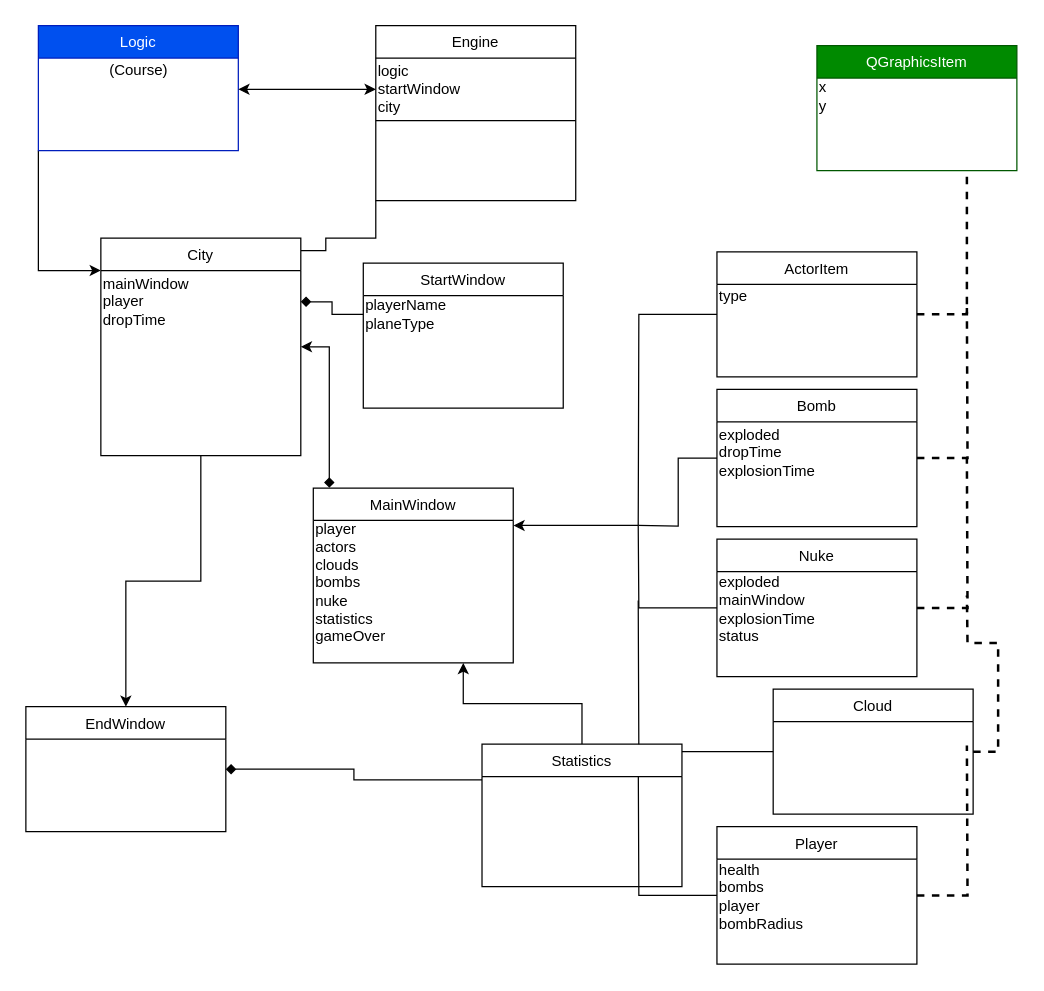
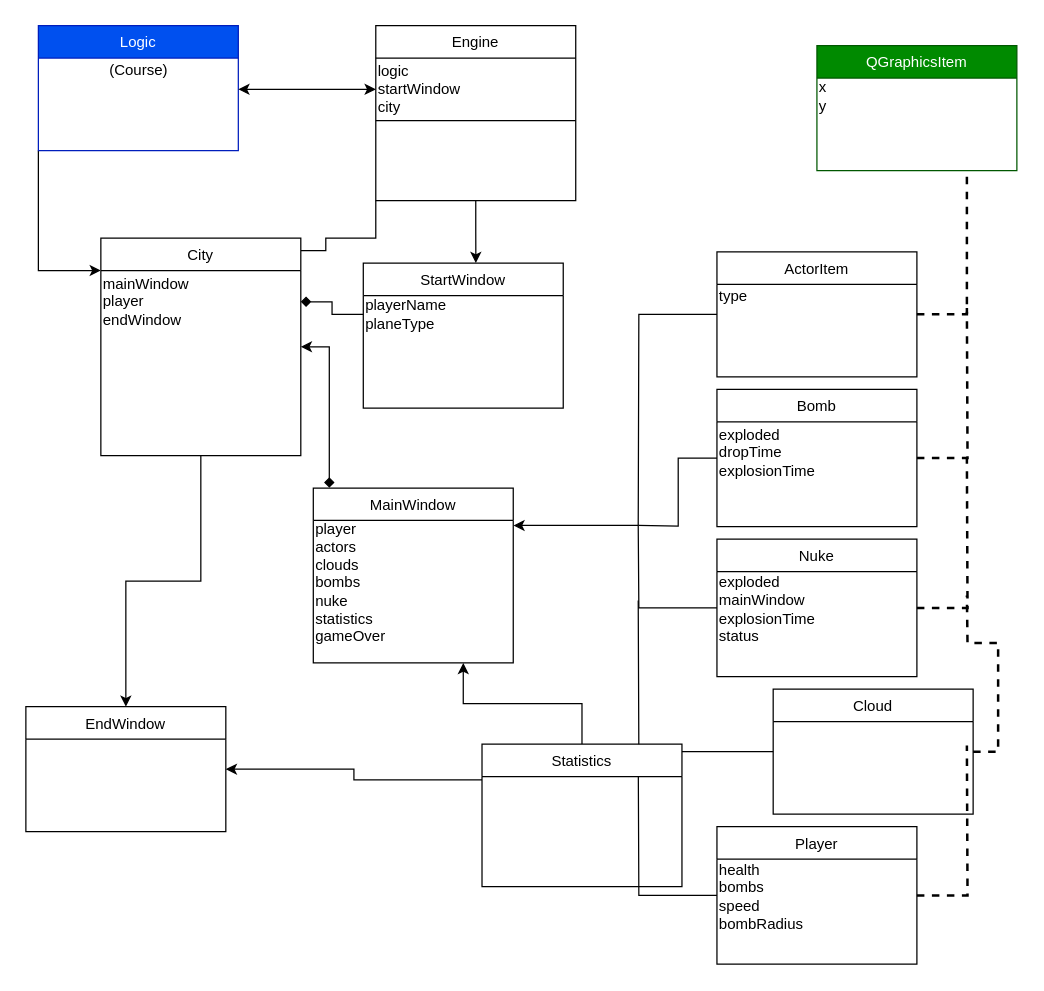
  <mxCell id="0" />
  <mxCell id="1" parent="0" />
+ <mxCell id="2" style="edgeStyle=orthogonalEdgeStyle;rounded=0;orthogonalLoop=1;jettySize=auto;html=1;entryX=0.563;entryY=0;entryDx=0;entryDy=0;entryPerimeter=0;endArrow=classic;endFill=1;strokeColor=#000000;strokeWidth=1;" edge="1" parent="1" source="3" target="11"><mxGeometry relative="1" as="geometry" /></mxCell>
  <mxCell id="3" value="Engine" style="swimlane;fontStyle=0;align=center;verticalAlign=top;childLayout=stackLayout;horizontal=1;startSize=26;horizontalStack=0;resizeParent=1;resizeLast=0;collapsible=1;marginBottom=0;rounded=0;shadow=0;strokeWidth=1;" parent="1" vertex="1"><mxGeometry x="300" y="20" width="160" height="140" as="geometry"><mxRectangle x="340" y="380" width="170" height="26" as="alternateBounds" /></mxGeometry></mxCell>
  <mxCell id="4" value="&lt;div align=&quot;left&quot;&gt;logic&lt;/div&gt;&lt;div align=&quot;left&quot;&gt;startWindow&lt;/div&gt;&lt;div align=&quot;left&quot;&gt;city&lt;br&gt;&lt;/div&gt;" style="text;html=1;align=left;verticalAlign=middle;resizable=0;points=[];autosize=1;" vertex="1" parent="3"><mxGeometry y="26" width="160" height="50" as="geometry" /></mxCell>
  <mxCell id="5" value="" style="endArrow=none;html=1;strokeColor=#000000;strokeWidth=1;" edge="1" parent="3"><mxGeometry width="50" height="50" relative="1" as="geometry"><mxPoint y="76" as="sourcePoint" /><mxPoint x="160" y="76" as="targetPoint" /></mxGeometry></mxCell>
  <mxCell id="6" style="edgeStyle=orthogonalEdgeStyle;rounded=0;orthogonalLoop=1;jettySize=auto;html=1;entryX=0.08;entryY=-0.002;entryDx=0;entryDy=0;entryPerimeter=0;endArrow=diamond;endFill=1;strokeColor=#000000;strokeWidth=1;startArrow=classic;startFill=1;" edge="1" parent="1" source="9" target="13"><mxGeometry relative="1" as="geometry" /></mxCell>
  <mxCell id="7" style="edgeStyle=orthogonalEdgeStyle;rounded=0;orthogonalLoop=1;jettySize=auto;html=1;entryX=0;entryY=1;entryDx=0;entryDy=0;endArrow=none;endFill=1;strokeColor=#000000;strokeWidth=1;" edge="1" parent="1" source="9" target="3"><mxGeometry relative="1" as="geometry"><Array as="points"><mxPoint x="260" y="200" /><mxPoint x="260" y="190" /></Array></mxGeometry></mxCell>
  <mxCell id="8" style="edgeStyle=orthogonalEdgeStyle;rounded=0;orthogonalLoop=1;jettySize=auto;html=1;exitX=0.5;exitY=1;exitDx=0;exitDy=0;endArrow=classic;endFill=1;strokeColor=#000000;strokeWidth=1;" edge="1" parent="1" source="9" target="15"><mxGeometry relative="1" as="geometry" /></mxCell>
  <mxCell id="9" value="City&#10;" style="swimlane;fontStyle=0;align=center;verticalAlign=top;childLayout=stackLayout;horizontal=1;startSize=26;horizontalStack=0;resizeParent=1;resizeLast=0;collapsible=1;marginBottom=0;rounded=0;shadow=0;strokeWidth=1;" vertex="1" parent="1"><mxGeometry x="80" y="190" width="160" height="174" as="geometry"><mxRectangle x="340" y="380" width="170" height="26" as="alternateBounds" /></mxGeometry></mxCell>
- <mxCell id="10" value="&lt;div&gt;mainWindow&lt;br&gt;&lt;/div&gt;&lt;div align=&quot;left&quot;&gt;player&lt;/div&gt;&lt;div align=&quot;left&quot;&gt;dropTime&lt;br&gt;&lt;/div&gt;" style="text;html=1;align=left;verticalAlign=middle;resizable=0;points=[];autosize=1;" vertex="1" parent="9"><mxGeometry y="26" width="160" height="50" as="geometry" /></mxCell>
+ <mxCell id="10" value="&lt;div&gt;mainWindow&lt;br&gt;&lt;/div&gt;&lt;div align=&quot;left&quot;&gt;player&lt;/div&gt;&lt;div align=&quot;left&quot;&gt;endWindow&lt;br&gt;&lt;/div&gt;" style="text;html=1;align=left;verticalAlign=middle;resizable=0;points=[];autosize=1;" vertex="1" parent="9"><mxGeometry y="26" width="160" height="50" as="geometry" /></mxCell>
  <mxCell id="11" value="StartWindow" style="swimlane;fontStyle=0;align=center;verticalAlign=top;childLayout=stackLayout;horizontal=1;startSize=26;horizontalStack=0;resizeParent=1;resizeLast=0;collapsible=1;marginBottom=0;rounded=0;shadow=0;strokeWidth=1;" vertex="1" parent="1"><mxGeometry x="290" y="210" width="160" height="116" as="geometry"><mxRectangle x="-660" y="-890" width="170" height="26" as="alternateBounds" /></mxGeometry></mxCell>
  <mxCell id="12" value="&lt;div align=&quot;left&quot;&gt;playerName&lt;/div&gt;&lt;div align=&quot;left&quot;&gt;planeType&lt;/div&gt;" style="text;html=1;align=left;verticalAlign=middle;resizable=0;points=[];autosize=1;" vertex="1" parent="11"><mxGeometry y="26" width="160" height="30" as="geometry" /></mxCell>
  <mxCell id="13" value="MainWindow" style="swimlane;fontStyle=0;align=center;verticalAlign=top;childLayout=stackLayout;horizontal=1;startSize=26;horizontalStack=0;resizeParent=1;resizeLast=0;collapsible=1;marginBottom=0;rounded=0;shadow=0;strokeWidth=1;" vertex="1" parent="1"><mxGeometry x="250" y="390" width="160" height="140" as="geometry"><mxRectangle x="340" y="380" width="170" height="26" as="alternateBounds" /></mxGeometry></mxCell>
  <mxCell id="14" value="&lt;div align=&quot;left&quot;&gt;player&lt;/div&gt;&lt;div align=&quot;left&quot;&gt;actors&lt;/div&gt;&lt;div align=&quot;left&quot;&gt;clouds&lt;/div&gt;&lt;div align=&quot;left&quot;&gt;bombs&lt;/div&gt;&lt;div align=&quot;left&quot;&gt;nuke&lt;/div&gt;&lt;div align=&quot;left&quot;&gt;statistics&lt;/div&gt;&lt;div align=&quot;left&quot;&gt;gameOver&lt;/div&gt;" style="text;html=1;align=left;verticalAlign=middle;resizable=0;points=[];autosize=1;" vertex="1" parent="13"><mxGeometry y="26" width="160" height="100" as="geometry" /></mxCell>
  <mxCell id="15" value="EndWindow&#10;" style="swimlane;fontStyle=0;align=center;verticalAlign=top;childLayout=stackLayout;horizontal=1;startSize=26;horizontalStack=0;resizeParent=1;resizeLast=0;collapsible=1;marginBottom=0;rounded=0;shadow=0;strokeWidth=1;" vertex="1" parent="1"><mxGeometry x="20" y="565" width="160" height="100" as="geometry"><mxRectangle x="340" y="380" width="170" height="26" as="alternateBounds" /></mxGeometry></mxCell>
  <mxCell id="16" style="edgeStyle=orthogonalEdgeStyle;rounded=0;orthogonalLoop=1;jettySize=auto;html=1;exitX=1;exitY=0.5;exitDx=0;exitDy=0;dashed=1;endArrow=none;endFill=0;strokeWidth=2;" edge="1" parent="1" source="18"><mxGeometry relative="1" as="geometry"><mxPoint x="773" y="246" as="targetPoint" /></mxGeometry></mxCell>
  <mxCell id="17" style="edgeStyle=orthogonalEdgeStyle;rounded=0;orthogonalLoop=1;jettySize=auto;html=1;endArrow=none;endFill=0;strokeColor=#000000;strokeWidth=1;" edge="1" parent="1" source="18"><mxGeometry relative="1" as="geometry"><mxPoint x="510" y="420" as="targetPoint" /></mxGeometry></mxCell>
  <mxCell id="18" value="Bomb&#10;" style="swimlane;fontStyle=0;align=center;verticalAlign=top;childLayout=stackLayout;horizontal=1;startSize=26;horizontalStack=0;resizeParent=1;resizeLast=0;collapsible=1;marginBottom=0;rounded=0;shadow=0;strokeWidth=1;" vertex="1" parent="1"><mxGeometry x="573" y="311" width="160" height="110" as="geometry"><mxRectangle x="340" y="380" width="170" height="26" as="alternateBounds" /></mxGeometry></mxCell>
  <mxCell id="19" value="&lt;div&gt;exploded&lt;/div&gt;&lt;div&gt;dropTime&lt;/div&gt;&lt;div&gt;explosionTime&lt;/div&gt;" style="text;html=1;align=left;verticalAlign=middle;resizable=0;points=[];autosize=1;" vertex="1" parent="18"><mxGeometry y="26" width="160" height="50" as="geometry" /></mxCell>
  <mxCell id="20" style="edgeStyle=orthogonalEdgeStyle;rounded=0;orthogonalLoop=1;jettySize=auto;html=1;exitX=1;exitY=0.5;exitDx=0;exitDy=0;dashed=1;endArrow=none;endFill=0;strokeWidth=2;" edge="1" parent="1" source="22"><mxGeometry relative="1" as="geometry"><mxPoint x="773" y="366" as="targetPoint" /></mxGeometry></mxCell>
  <mxCell id="21" style="edgeStyle=orthogonalEdgeStyle;rounded=0;orthogonalLoop=1;jettySize=auto;html=1;endArrow=none;endFill=0;strokeColor=#000000;strokeWidth=1;" edge="1" parent="1" source="22"><mxGeometry relative="1" as="geometry"><mxPoint x="510" y="420" as="targetPoint" /></mxGeometry></mxCell>
  <mxCell id="22" value="Nuke" style="swimlane;fontStyle=0;align=center;verticalAlign=top;childLayout=stackLayout;horizontal=1;startSize=26;horizontalStack=0;resizeParent=1;resizeLast=0;collapsible=1;marginBottom=0;rounded=0;shadow=0;strokeWidth=1;" vertex="1" parent="1"><mxGeometry x="573" y="431" width="160" height="110" as="geometry"><mxRectangle x="340" y="380" width="170" height="26" as="alternateBounds" /></mxGeometry></mxCell>
  <mxCell id="23" value="&lt;div&gt;exploded&lt;/div&gt;&lt;div&gt;mainWindow&lt;/div&gt;&lt;div&gt;explosionTime&lt;/div&gt;&lt;div&gt;status&lt;br&gt;&lt;/div&gt;" style="text;html=1;align=left;verticalAlign=middle;resizable=0;points=[];autosize=1;" vertex="1" parent="22"><mxGeometry y="26" width="160" height="60" as="geometry" /></mxCell>
  <mxCell id="24" style="edgeStyle=orthogonalEdgeStyle;rounded=0;orthogonalLoop=1;jettySize=auto;html=1;exitX=1;exitY=0.5;exitDx=0;exitDy=0;dashed=1;endArrow=none;endFill=0;strokeWidth=2;" edge="1" parent="1" source="26"><mxGeometry relative="1" as="geometry"><mxPoint x="773" y="596" as="targetPoint" /></mxGeometry></mxCell>
  <mxCell id="25" style="edgeStyle=orthogonalEdgeStyle;rounded=0;orthogonalLoop=1;jettySize=auto;html=1;endArrow=none;endFill=0;strokeColor=#000000;strokeWidth=1;" edge="1" parent="1" source="26"><mxGeometry relative="1" as="geometry"><mxPoint x="510" y="600" as="targetPoint" /></mxGeometry></mxCell>
  <mxCell id="26" value="Player&#10;" style="swimlane;fontStyle=0;align=center;verticalAlign=top;childLayout=stackLayout;horizontal=1;startSize=26;horizontalStack=0;resizeParent=1;resizeLast=0;collapsible=1;marginBottom=0;rounded=0;shadow=0;strokeWidth=1;" vertex="1" parent="1"><mxGeometry x="573" y="661" width="160" height="110" as="geometry"><mxRectangle x="340" y="380" width="170" height="26" as="alternateBounds" /></mxGeometry></mxCell>
- <mxCell id="27" value="&lt;div align=&quot;left&quot;&gt;health&lt;/div&gt;&lt;div align=&quot;left&quot;&gt;bombs&lt;/div&gt;&lt;div align=&quot;left&quot;&gt;player&lt;/div&gt;&lt;div align=&quot;left&quot;&gt;bombRadius&lt;br&gt;&lt;/div&gt;" style="text;html=1;align=left;verticalAlign=middle;resizable=0;points=[];autosize=1;" vertex="1" parent="26"><mxGeometry y="26" width="160" height="60" as="geometry" /></mxCell>
+ <mxCell id="27" value="&lt;div align=&quot;left&quot;&gt;health&lt;/div&gt;&lt;div align=&quot;left&quot;&gt;bombs&lt;/div&gt;&lt;div align=&quot;left&quot;&gt;speed&lt;/div&gt;&lt;div align=&quot;left&quot;&gt;bombRadius&lt;br&gt;&lt;/div&gt;" style="text;html=1;align=left;verticalAlign=middle;resizable=0;points=[];autosize=1;" vertex="1" parent="26"><mxGeometry y="26" width="160" height="60" as="geometry" /></mxCell>
  <mxCell id="28" style="edgeStyle=orthogonalEdgeStyle;rounded=0;orthogonalLoop=1;jettySize=auto;html=1;exitX=1;exitY=0.5;exitDx=0;exitDy=0;dashed=1;endArrow=none;endFill=0;strokeWidth=2;" edge="1" parent="1" source="30"><mxGeometry relative="1" as="geometry"><mxPoint x="773" y="476" as="targetPoint" /></mxGeometry></mxCell>
  <mxCell id="29" style="edgeStyle=orthogonalEdgeStyle;rounded=0;orthogonalLoop=1;jettySize=auto;html=1;endArrow=none;endFill=0;strokeColor=#000000;strokeWidth=1;" edge="1" parent="1" source="30"><mxGeometry relative="1" as="geometry"><mxPoint x="510" y="480" as="targetPoint" /></mxGeometry></mxCell>
  <mxCell id="30" value="Cloud" style="swimlane;fontStyle=0;align=center;verticalAlign=top;childLayout=stackLayout;horizontal=1;startSize=26;horizontalStack=0;resizeParent=1;resizeLast=0;collapsible=1;marginBottom=0;rounded=0;shadow=0;strokeWidth=1;" vertex="1" parent="1"><mxGeometry x="618" y="551" width="160" height="100" as="geometry"><mxRectangle x="340" y="380" width="170" height="26" as="alternateBounds" /></mxGeometry></mxCell>
  <mxCell id="31" style="edgeStyle=orthogonalEdgeStyle;rounded=0;orthogonalLoop=1;jettySize=auto;html=1;entryX=0.75;entryY=1;entryDx=0;entryDy=0;endArrow=classic;endFill=1;strokeColor=#000000;strokeWidth=1;" edge="1" parent="1" source="33" target="13"><mxGeometry relative="1" as="geometry" /></mxCell>
- <mxCell id="32" style="edgeStyle=orthogonalEdgeStyle;rounded=0;orthogonalLoop=1;jettySize=auto;html=1;exitX=0;exitY=0.25;exitDx=0;exitDy=0;endArrow=diamond;endFill=1;strokeColor=#000000;strokeWidth=1;" edge="1" parent="1" source="33" target="15"><mxGeometry relative="1" as="geometry" /></mxCell>
+ <mxCell id="32" style="edgeStyle=orthogonalEdgeStyle;rounded=0;orthogonalLoop=1;jettySize=auto;html=1;exitX=0;exitY=0.25;exitDx=0;exitDy=0;endArrow=classic;endFill=1;strokeColor=#000000;strokeWidth=1;" edge="1" parent="1" source="33" target="15"><mxGeometry relative="1" as="geometry" /></mxCell>
  <mxCell id="33" value="Statistics&#10;" style="swimlane;fontStyle=0;align=center;verticalAlign=top;childLayout=stackLayout;horizontal=1;startSize=26;horizontalStack=0;resizeParent=1;resizeLast=0;collapsible=1;marginBottom=0;rounded=0;shadow=0;strokeWidth=1;" vertex="1" parent="1"><mxGeometry x="385" y="595" width="160" height="114" as="geometry"><mxRectangle x="340" y="380" width="170" height="26" as="alternateBounds" /></mxGeometry></mxCell>
  <mxCell id="34" style="edgeStyle=orthogonalEdgeStyle;rounded=0;orthogonalLoop=1;jettySize=auto;html=1;exitX=1;exitY=0.5;exitDx=0;exitDy=0;entryX=0.75;entryY=1;entryDx=0;entryDy=0;strokeWidth=2;endArrow=none;endFill=0;dashed=1;" edge="1" parent="1" source="36" target="38"><mxGeometry relative="1" as="geometry" /></mxCell>
  <mxCell id="35" style="edgeStyle=orthogonalEdgeStyle;rounded=0;orthogonalLoop=1;jettySize=auto;html=1;endArrow=none;endFill=0;strokeColor=#000000;strokeWidth=1;" edge="1" parent="1" source="36"><mxGeometry relative="1" as="geometry"><mxPoint x="510" y="420" as="targetPoint" /></mxGeometry></mxCell>
  <mxCell id="36" value="ActorItem&#10;" style="swimlane;fontStyle=0;align=center;verticalAlign=top;childLayout=stackLayout;horizontal=1;startSize=26;horizontalStack=0;resizeParent=1;resizeLast=0;collapsible=1;marginBottom=0;rounded=0;shadow=0;strokeWidth=1;" vertex="1" parent="1"><mxGeometry x="573" y="201" width="160" height="100" as="geometry"><mxRectangle x="340" y="380" width="170" height="26" as="alternateBounds" /></mxGeometry></mxCell>
  <mxCell id="37" value="&lt;div align=&quot;left&quot;&gt;type&lt;/div&gt;" style="text;html=1;align=left;verticalAlign=middle;resizable=0;points=[];autosize=1;" vertex="1" parent="36"><mxGeometry y="26" width="160" height="20" as="geometry" /></mxCell>
  <mxCell id="38" value="QGraphicsItem" style="swimlane;fontStyle=0;align=center;verticalAlign=top;childLayout=stackLayout;horizontal=1;startSize=26;horizontalStack=0;resizeParent=1;resizeLast=0;collapsible=1;marginBottom=0;rounded=0;shadow=0;strokeWidth=1;fillColor=#008a00;strokeColor=#005700;fontColor=#ffffff;" vertex="1" parent="1"><mxGeometry x="653" y="36" width="160" height="100" as="geometry"><mxRectangle x="340" y="380" width="170" height="26" as="alternateBounds" /></mxGeometry></mxCell>
  <mxCell id="39" value="&lt;div align=&quot;left&quot;&gt;x&lt;/div&gt;&lt;div align=&quot;left&quot;&gt;y&lt;/div&gt;" style="text;html=1;align=left;verticalAlign=middle;resizable=0;points=[];autosize=1;" vertex="1" parent="38"><mxGeometry y="26" width="160" height="30" as="geometry" /></mxCell>
  <mxCell id="40" style="edgeStyle=orthogonalEdgeStyle;rounded=0;orthogonalLoop=1;jettySize=auto;html=1;endArrow=classic;endFill=1;strokeColor=#000000;strokeWidth=1;" edge="1" parent="1"><mxGeometry relative="1" as="geometry"><mxPoint x="30" y="120" as="sourcePoint" /><mxPoint x="80" y="216" as="targetPoint" /><Array as="points"><mxPoint x="30" y="216" /></Array></mxGeometry></mxCell>
  <mxCell id="41" value="Logic&#10;" style="swimlane;fontStyle=0;align=center;verticalAlign=top;childLayout=stackLayout;horizontal=1;startSize=26;horizontalStack=0;resizeParent=1;resizeLast=0;collapsible=1;marginBottom=0;rounded=0;shadow=0;strokeWidth=1;fillColor=#0050ef;strokeColor=#001DBC;fontColor=#ffffff;" vertex="1" parent="1"><mxGeometry x="30" y="20" width="160" height="100" as="geometry"><mxRectangle x="340" y="380" width="170" height="26" as="alternateBounds" /></mxGeometry></mxCell>
  <mxCell id="42" value="(Course)" style="text;html=1;align=center;verticalAlign=middle;resizable=0;points=[];autosize=1;" vertex="1" parent="41"><mxGeometry y="26" width="160" height="20" as="geometry" /></mxCell>
  <mxCell id="43" value="" style="endArrow=classic;html=1;strokeColor=#000000;strokeWidth=1;entryX=1.001;entryY=0.04;entryDx=0;entryDy=0;entryPerimeter=0;" edge="1" parent="1" target="14"><mxGeometry width="50" height="50" relative="1" as="geometry"><mxPoint x="510" y="420" as="sourcePoint" /><mxPoint x="470" y="400" as="targetPoint" /></mxGeometry></mxCell>
  <mxCell id="44" style="edgeStyle=orthogonalEdgeStyle;rounded=0;orthogonalLoop=1;jettySize=auto;html=1;endArrow=diamond;endFill=1;strokeColor=#000000;strokeWidth=1;" edge="1" parent="1" source="12" target="10"><mxGeometry relative="1" as="geometry" /></mxCell>
  <mxCell id="45" style="edgeStyle=orthogonalEdgeStyle;rounded=0;orthogonalLoop=1;jettySize=auto;html=1;endArrow=classic;endFill=1;strokeColor=#000000;strokeWidth=1;startArrow=classic;startFill=1;" edge="1" parent="1" source="4"><mxGeometry relative="1" as="geometry"><mxPoint x="190" y="71" as="targetPoint" /></mxGeometry></mxCell>
